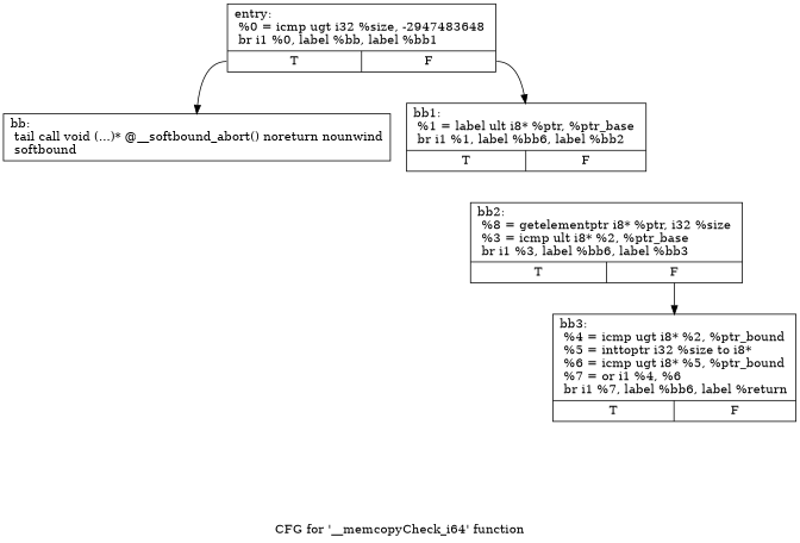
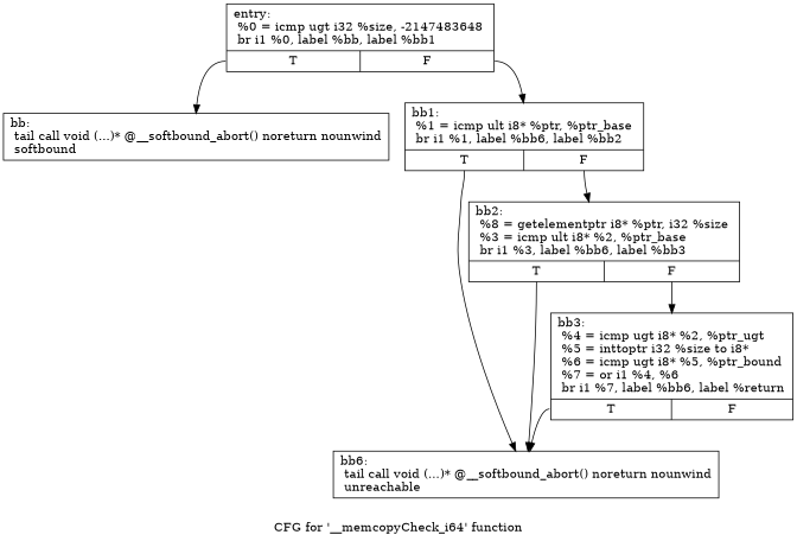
  digraph {
    label="CFG for '__memcopyCheck_i64' function"
    node [shape=record]
    edge [tailport=s0]
-   n1 [label="{entry:\l  %0 = icmp ugt i32 %size, -2947483648    \l  br i1 %0, label %bb, label %bb1\l|{<s0>T|<s1>F}}"]
+   n1 [label="{entry:\l  %0 = icmp ugt i32 %size, -2147483648    \l  br i1 %0, label %bb, label %bb1\l|{<s0>T|<s1>F}}"]
    n2 [label="{bb:    \l  tail call void (...)* @__softbound_abort() noreturn nounwind\l  softbound\l}"]
-   n3 [label="{bb1:    \l  %1 = label ult i8* %ptr, %ptr_base    \l  br i1 %1, label %bb6, label %bb2\l|{<s0>T|<s1>F}}"]
+   n3 [label="{bb1:    \l  %1 = icmp ult i8* %ptr, %ptr_base    \l  br i1 %1, label %bb6, label %bb2\l|{<s0>T|<s1>F}}"]
+   n4 [label="{bb6:    \l  tail call void (...)* @__softbound_abort() noreturn nounwind\l  unreachable\l}"]
    n5 [label="{bb2:    \l  %8 = getelementptr i8* %ptr, i32 %size    \l  %3 = icmp ult i8* %2, %ptr_base    \l  br i1 %3, label %bb6, label %bb3\l|{<s0>T|<s1>F}}"]
-   n6 [label="{bb3:    \l  %4 = icmp ugt i8* %2, %ptr_bound    \l  %5 = inttoptr i32 %size to i8*    \l  %6 = icmp ugt i8* %5, %ptr_bound    \l  %7 = or i1 %4, %6    \l  br i1 %7, label %bb6, label %return\l|{<s0>T|<s1>F}}"]
+   n6 [label="{bb3:    \l  %4 = icmp ugt i8* %2, %ptr_ugt    \l  %5 = inttoptr i32 %size to i8*    \l  %6 = icmp ugt i8* %5, %ptr_bound    \l  %7 = or i1 %4, %6    \l  br i1 %7, label %bb6, label %return\l|{<s0>T|<s1>F}}"]
    n1 -> n2
    n1 -> n3 [tailport=s1]
+   n3 -> n4
+   n3 -> n5 [tailport=s1]
+   n5 -> n4
    n5 -> n6 [tailport=s1]
+   n6 -> n4
  }
